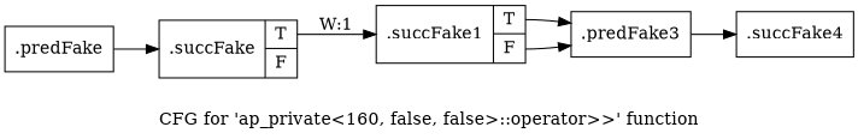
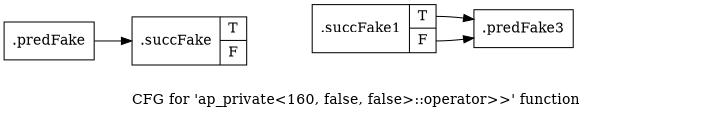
  digraph {
    label="CFG for 'ap_private\<160, false, false\>::operator\>\>' function"
    rankdir=LR
    node [shape=record filename="/mnt/xilinx/Vitis_HLS/2021.2/include/etc/ap_private.h" linenumber=4116]
    edge [execusionnum=0 filename="/mnt/xilinx/Vitis_HLS/2021.2/include/etc/ap_private.h" tailport=s0]
    n1 [label="{.predFake}" filename="" linenumber=""]
    n2 [label="{.succFake|{<s0>T|<s1>F}}"]
    n3 [label="{.succFake1|{<s0>T|<s1>F}}"]
    n4 [label="{.predFake3}"]
-   n5 [label="{.succFake4}"]
    n1 -> n2 [execusionnum=4]
-   n2 -> n3 [label="W:1"]
    n3 -> n4
    n3 -> n4 [tailport=s1]
-   n4 -> n5 [execusionnum=4]
  }
